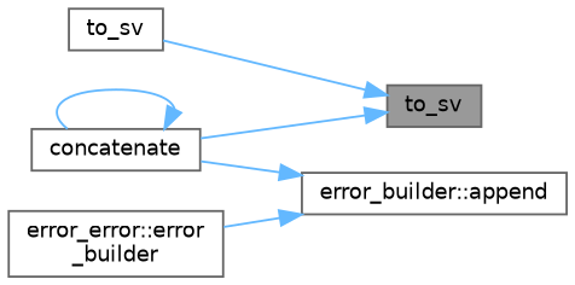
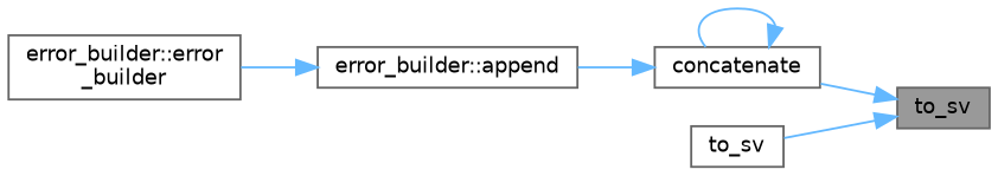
  digraph {
    rankdir=RL
    node [color=grey40 fillcolor=white fontname=Helvetica fontsize=10 shape=box style=filled]
    edge [color=steelblue1 dir=back fontname=Helvetica fontsize=10 labelfontname=Helvetica labelfontsize=10 style=solid]
    n1 [color=gray40 fillcolor=grey60 fontcolor=black height=0.2 label=to_sv width=0.4]
    n2 [height=0.2 label=concatenate width=0.4]
    n3 [height=0.2 label=to_sv width=0.4]
    n4 [height=0.2 label="error_builder::append" width=0.4]
-   n5 [height=0.2 label="error_error::error\l_builder" width=0.4]
+   n5 [height=0.2 label="error_builder::error\l_builder" width=0.4]
    n1 -> n2
    n1 -> n3
    n2 -> n2
-   n4 -> n2
+   n2 -> n4
    n4 -> n5
  }
